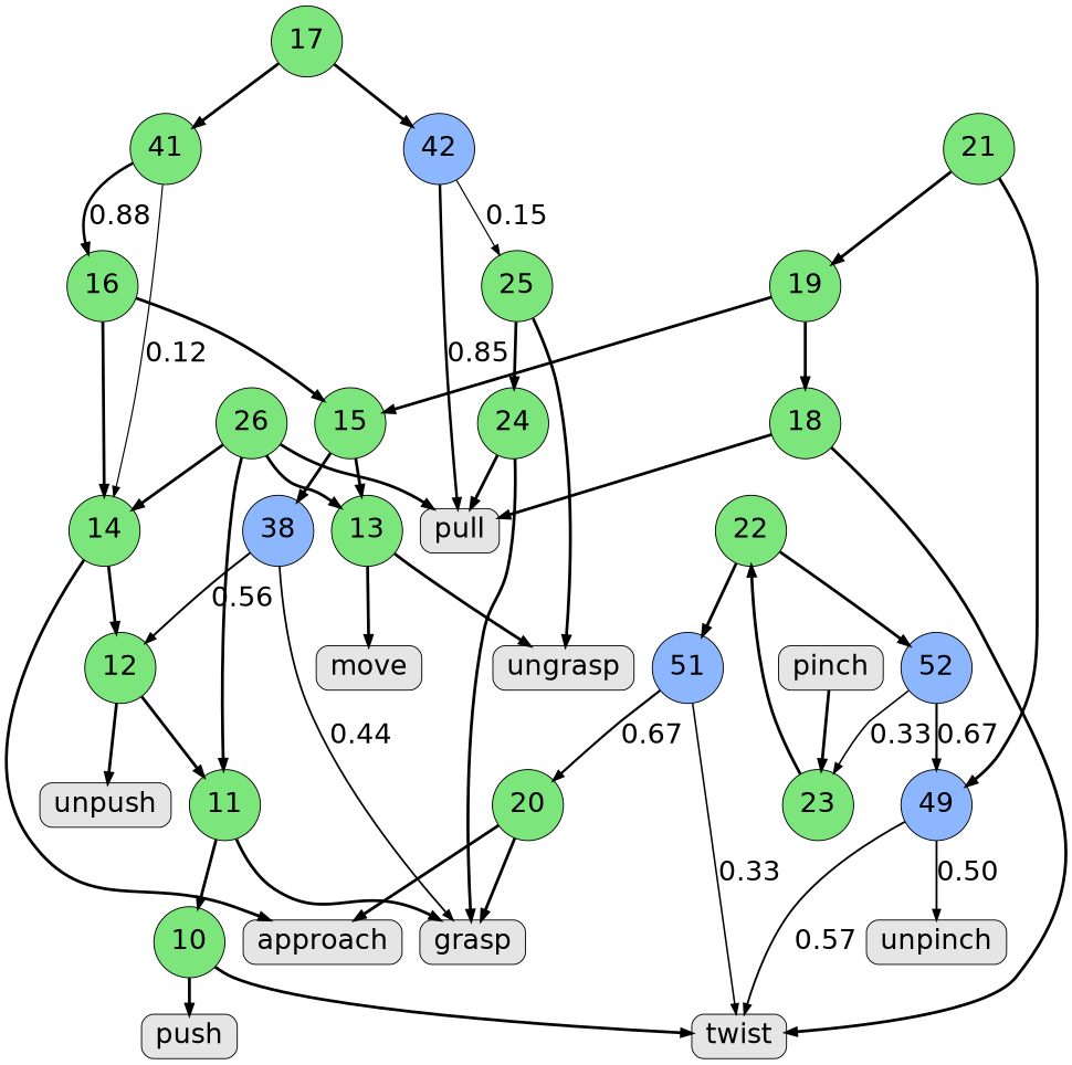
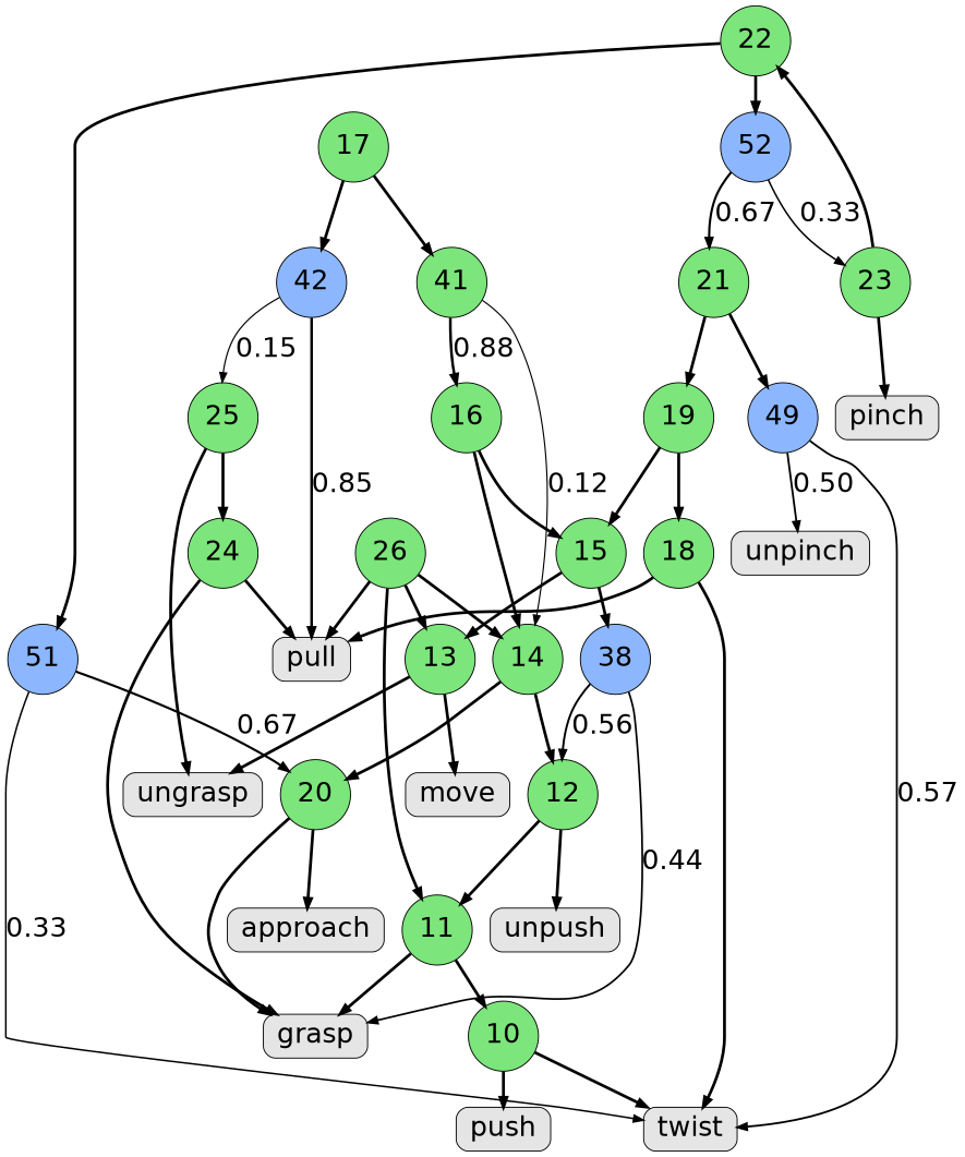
  digraph {
    fontname="DejaVu Sans"
    fontsize=28
    node [color=black fillcolor="#7ce57b" fontname="DejaVu Sans" fontsize=28 nodesep=0.5 ranksep=0.5 shape=circle style=filled]
    edge [fontname="DejaVu Sans" fontsize=28 penwidth=3 weight=3]
    26 [width=1]
    pull [fillcolor=grey90 margin="0.2,0.1" shape=box style="rounded,filled" color=""]
    11 [width=1]
    13 [width=1]
    14 [width=1]
    17 [width=1]
    41 [width=1]
    42 [fillcolor="#8cb7ff" width=1]
    22 [width=1]
    51 [fillcolor="#8cb7ff" width=1]
    52 [fillcolor="#8cb7ff" width=1]
    grasp [fillcolor=grey90 margin="0.2,0.1" shape=box style="rounded,filled" color=""]
    10 [width=1]
    ungrasp [fillcolor=grey90 margin="0.2,0.1" shape=box style="rounded,filled" color=""]
    move [fillcolor=grey90 margin="0.2,0.1" shape=box style="rounded,filled" color=""]
    approach [fillcolor=grey90 margin="0.2,0.1" shape=box style="rounded,filled" color=""]
    12 [width=1]
    16 [width=1]
    25 [width=1]
    twist [fillcolor=grey90 margin="0.2,0.1" shape=box style="rounded,filled" color=""]
    20 [width=1]
    21 [width=1]
    23 [width=1]
    push [fillcolor=grey90 margin="0.2,0.1" shape=box style="rounded,filled" color=""]
    unpush [fillcolor=grey90 margin="0.2,0.1" shape=box style="rounded,filled" color=""]
    15 [width=1]
    24 [width=1]
    49 [fillcolor="#8cb7ff" width=1]
    19 [width=1]
    pinch [fillcolor=grey90 margin="0.2,0.1" shape=box style="rounded,filled" color=""]
    38 [fillcolor="#8cb7ff" width=1]
    unpinch [fillcolor=grey90 margin="0.2,0.1" shape=box style="rounded,filled" color=""]
    18 [width=1]
    26 -> pull
    26 -> 11
    26 -> 13
    26 -> 14
    11 -> grasp
    11 -> 10
    13 -> ungrasp
    13 -> move
-   14 -> approach
+   14 -> 20
    14 -> 12
    17 -> 41
    17 -> 42
    41 -> 14 [label=0.12 penwidth=1.25]
    41 -> 16 [label=0.88 penwidth=2.75]
    42 -> pull [label=0.85 penwidth=2.7]
    42 -> 25 [label=0.15 penwidth=1.3]
    22 -> 51
    22 -> 52
    51 -> twist [label=0.33 penwidth=1.6666666666666665]
    51 -> 20 [label=0.67 penwidth=2.333333333333333]
-   52 -> 49 [label=0.67 penwidth=2.333333333333333]
+   52 -> 21 [label=0.67 penwidth=2.333333333333333]
    52 -> 23 [label=0.33 penwidth=1.6666666666666665]
    10 -> twist
    10 -> push
    12 -> 11
    12 -> unpush
    16 -> 14
    16 -> 15
    25 -> ungrasp
    25 -> 24
    20 -> grasp
    20 -> approach
    21 -> 49
    21 -> 19
    23 -> 22
-   pinch -> 23
+   23 -> pinch
    15 -> 13
    15 -> 38
    24 -> pull
    24 -> grasp
    49 -> twist [label=0.57 penwidth=2.0]
    49 -> unpinch [label=0.50 penwidth=2.0]
    19 -> 15
    19 -> 18
    38 -> grasp [label=0.44 penwidth=1.8813559322033897]
    38 -> 12 [label=0.56 penwidth=2.11864406779661]
    18 -> pull
    18 -> twist
  }
